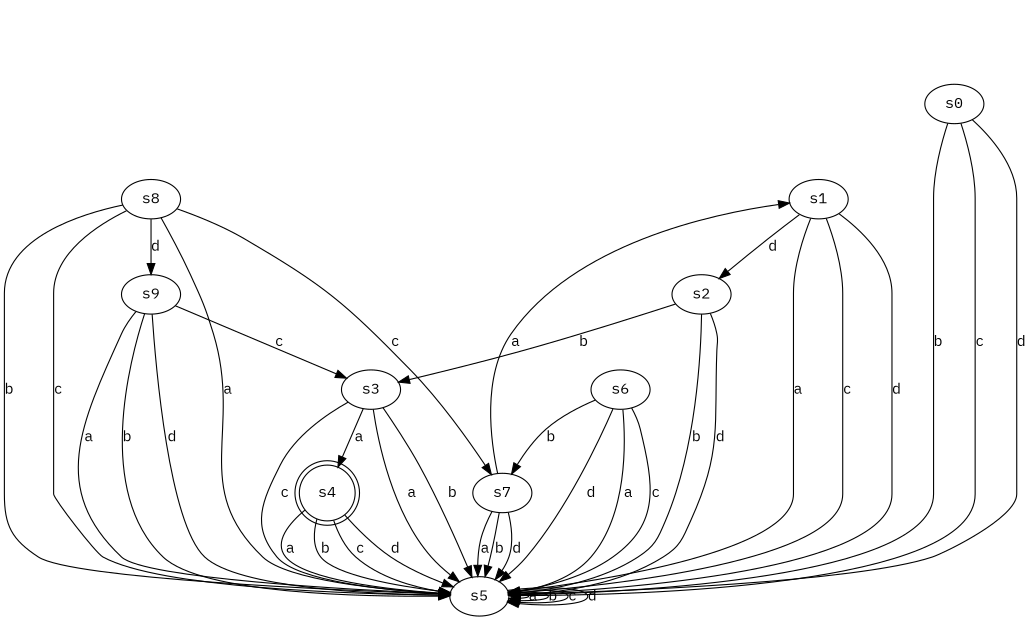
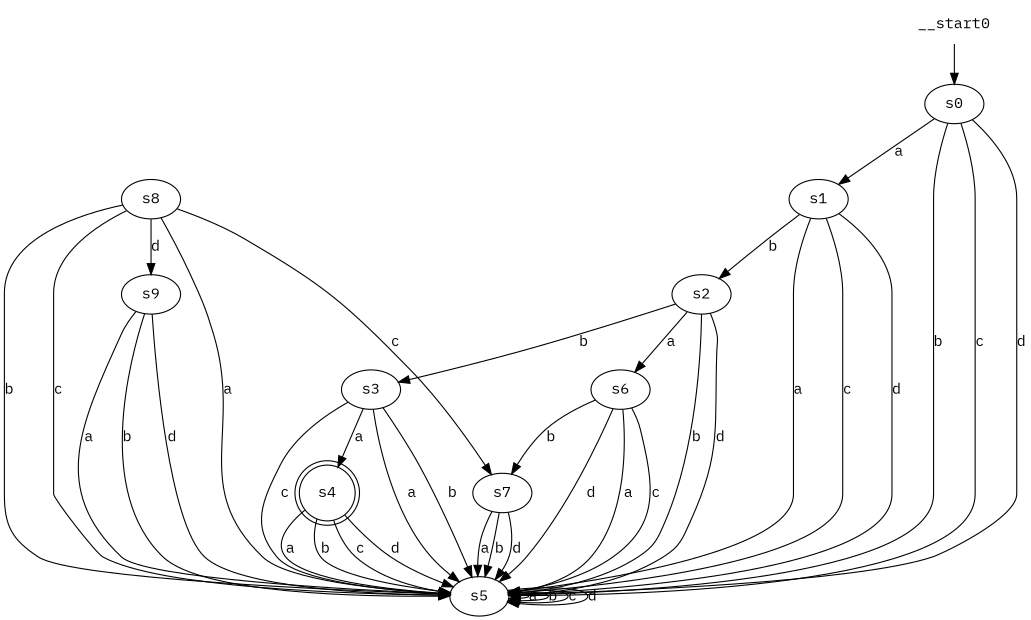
  digraph {
    fontname="IBM Plex Mono"
    node [fontname="IBM Plex Mono"]
    edge [fontname="IBM Plex Mono"]
    n1 [label=s0]
    n2 [label=s1]
    n3 [label=s5]
    n4 [label=s2]
    n5 [label=s3]
    n6 [label=s6]
    n7 [label=s4 shape=doublecircle]
    n8 [label=s7]
    n9 [label=s8]
    n10 [label=s9]
-   n8 -> n2 [label=a]
+   __start0 [shape=none]
+   n1 -> n2 [label=a]
    n1 -> n3 [label=b]
    n1 -> n3 [label=c]
    n1 -> n3 [label=d]
    n2 -> n3 [label=a]
    n2 -> n3 [label=c]
    n2 -> n3 [label=d]
-   n2 -> n4 [label=d]
+   n2 -> n4 [label=b]
    n3 -> n3 [label=a]
    n3 -> n3 [label=b]
    n3 -> n3 [label=c]
    n3 -> n3 [label=d]
    n4 -> n3 [label=b]
    n4 -> n3 [label=d]
    n4 -> n5 [label=b]
+   n4 -> n6 [label=a]
    n5 -> n3 [label=a]
    n5 -> n3 [label=b]
    n5 -> n3 [label=c]
    n5 -> n7 [label=a]
    n6 -> n3 [label=a]
    n6 -> n3 [label=c]
    n6 -> n3 [label=d]
    n6 -> n8 [label=b]
    n7 -> n3 [label=a]
    n7 -> n3 [label=b]
    n7 -> n3 [label=c]
    n7 -> n3 [label=d]
    n8 -> n3 [label=a]
    n8 -> n3 [label=b]
    n8 -> n3 [label=d]
    n9 -> n3 [label=a]
    n9 -> n3 [label=b]
    n9 -> n3 [label=c]
    n9 -> n8 [label=c]
    n9 -> n10 [label=d]
    n10 -> n3 [label=a]
    n10 -> n3 [label=b]
    n10 -> n3 [label=d]
-   n10 -> n5 [label=c]
+   __start0 -> n1
  }
